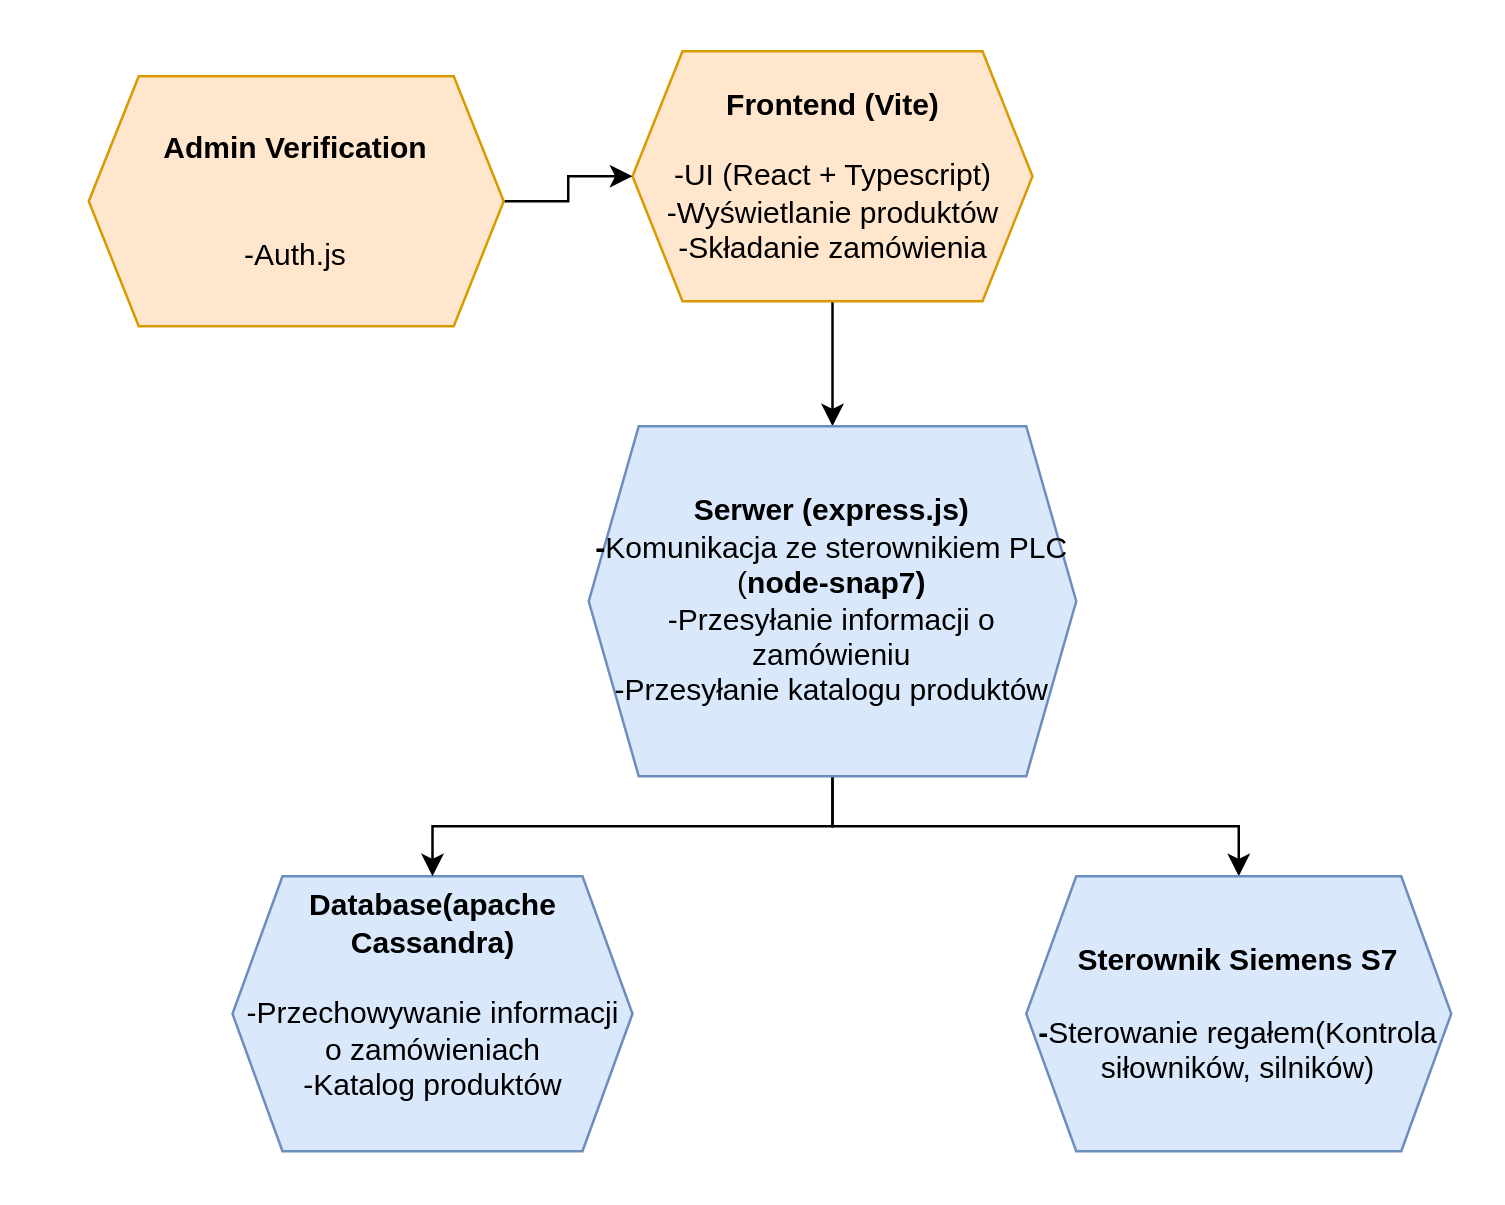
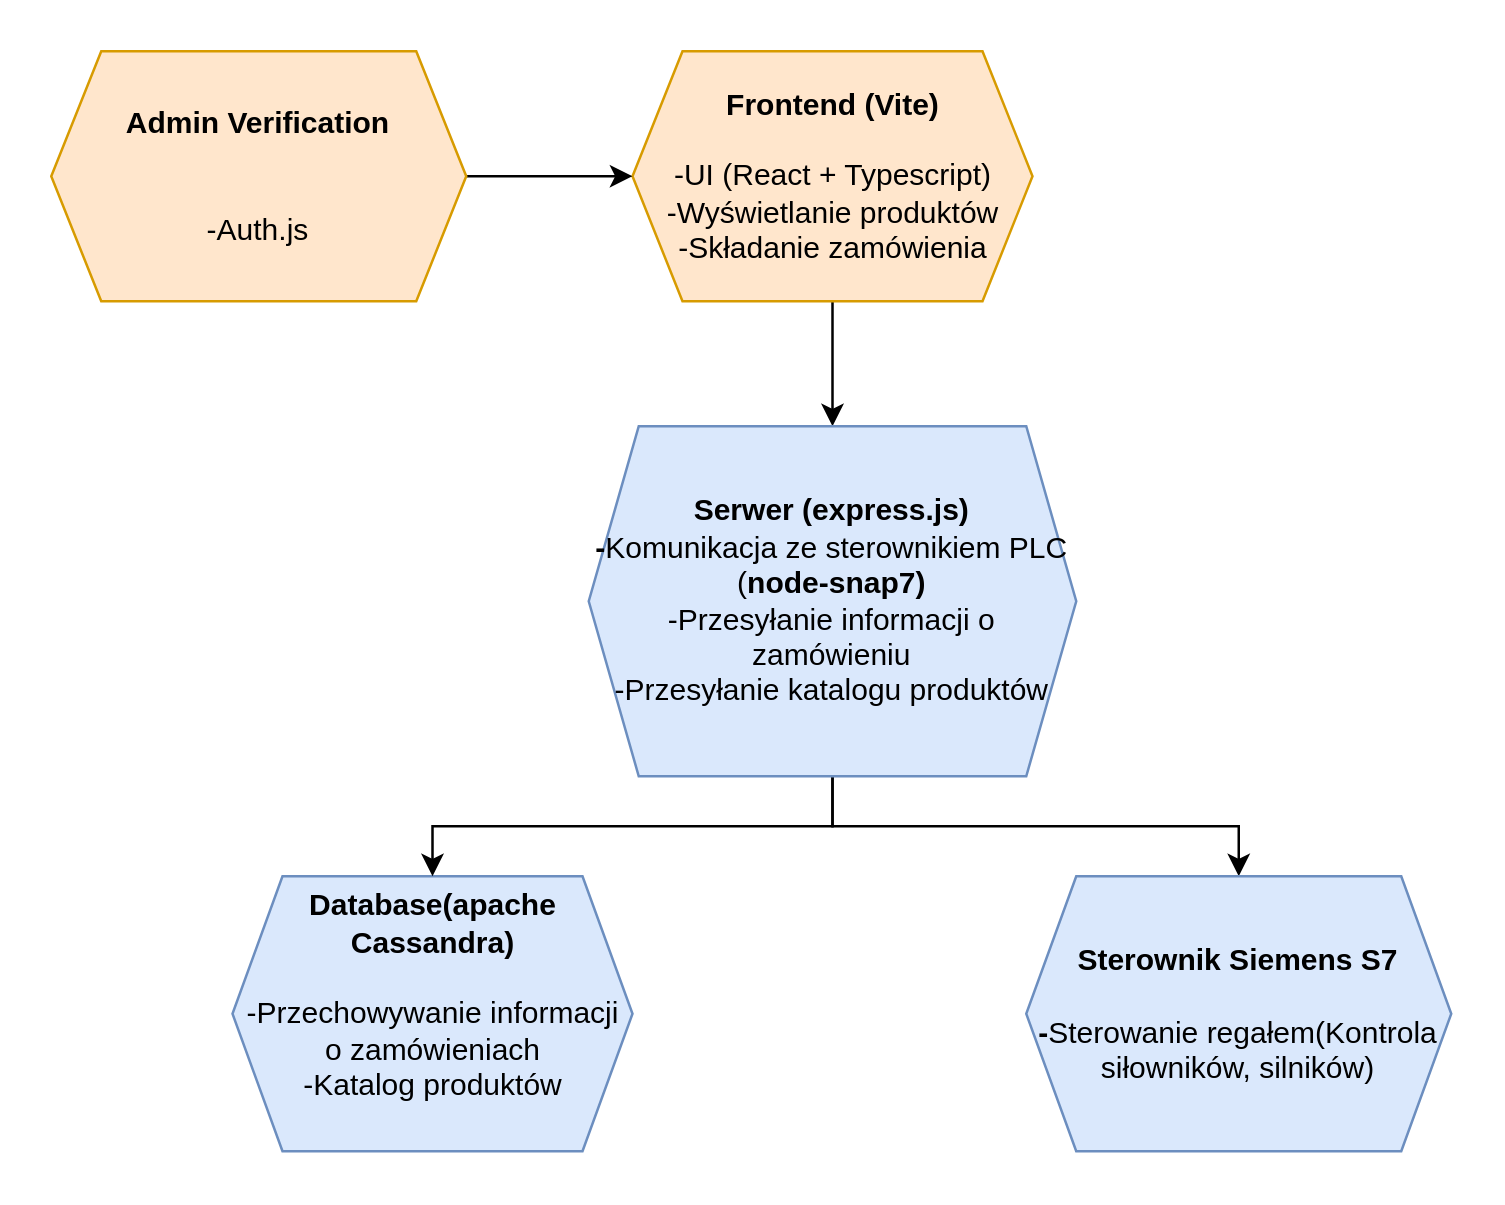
  <mxCell id="0" />
  <mxCell id="1" parent="0" />
  <mxCell id="2" value="" style="edgeStyle=orthogonalEdgeStyle;rounded=0;orthogonalLoop=1;jettySize=auto;html=1;" edge="1" parent="1" source="3" target="9"><mxGeometry relative="1" as="geometry" /></mxCell>
  <mxCell id="3" value="&lt;b&gt;Frontend (Vite)&lt;/b&gt;&lt;div&gt;&lt;b&gt;&lt;br&gt;&lt;/b&gt;&lt;div&gt;-UI (React + Typescript)&lt;/div&gt;&lt;div&gt;-Wyświetlanie produktów&lt;/div&gt;&lt;/div&gt;&lt;div&gt;-Składanie zamówienia&lt;/div&gt;" style="shape=hexagon;perimeter=hexagonPerimeter2;whiteSpace=wrap;html=1;fixedSize=1;fillColor=#ffe6cc;strokeColor=#d79b00;" vertex="1" parent="1"><mxGeometry x="252.5" y="20" width="160" height="100" as="geometry" /></mxCell>
  <mxCell id="4" value="" style="edgeStyle=orthogonalEdgeStyle;rounded=0;orthogonalLoop=1;jettySize=auto;html=1;" edge="1" parent="1" source="5" target="3"><mxGeometry relative="1" as="geometry" /></mxCell>
- <mxCell id="5" value="&lt;b&gt;Admin Verification&lt;/b&gt;&lt;div&gt;&lt;b&gt;&lt;br&gt;&lt;/b&gt;&lt;div&gt;&lt;b&gt;&lt;br&gt;&lt;/b&gt;&lt;/div&gt;&lt;div&gt;-Auth.js&lt;/div&gt;&lt;/div&gt;" style="shape=hexagon;perimeter=hexagonPerimeter2;whiteSpace=wrap;html=1;fixedSize=1;fillColor=#ffe6cc;strokeColor=#d79b00;" vertex="1" parent="1"><mxGeometry x="35" y="30" width="166" height="100" as="geometry" /></mxCell>
+ <mxCell id="5" value="&lt;b&gt;Admin Verification&lt;/b&gt;&lt;div&gt;&lt;b&gt;&lt;br&gt;&lt;/b&gt;&lt;div&gt;&lt;b&gt;&lt;br&gt;&lt;/b&gt;&lt;/div&gt;&lt;div&gt;-Auth.js&lt;/div&gt;&lt;/div&gt;" style="shape=hexagon;perimeter=hexagonPerimeter2;whiteSpace=wrap;html=1;fixedSize=1;fillColor=#ffe6cc;strokeColor=#d79b00;" vertex="1" parent="1"><mxGeometry x="20" y="20" width="166" height="100" as="geometry" /></mxCell>
  <mxCell id="6" value="&lt;b&gt;Database(apache Cassandra)&lt;/b&gt;&lt;div&gt;&lt;br&gt;&lt;/div&gt;&lt;div&gt;-Przechowywanie informacji o zamówieniach&lt;/div&gt;&lt;div&gt;-Katalog produktów&lt;/div&gt;&lt;div&gt;&lt;br&gt;&lt;/div&gt;" style="shape=hexagon;perimeter=hexagonPerimeter2;whiteSpace=wrap;html=1;fixedSize=1;fillColor=#dae8fc;strokeColor=#6c8ebf;" vertex="1" parent="1"><mxGeometry x="92.5" y="350" width="160" height="110" as="geometry" /></mxCell>
  <mxCell id="7" style="edgeStyle=orthogonalEdgeStyle;rounded=0;orthogonalLoop=1;jettySize=auto;html=1;entryX=0.5;entryY=0;entryDx=0;entryDy=0;" edge="1" parent="1" source="9" target="6"><mxGeometry relative="1" as="geometry" /></mxCell>
  <mxCell id="8" style="edgeStyle=orthogonalEdgeStyle;rounded=0;orthogonalLoop=1;jettySize=auto;html=1;entryX=0.5;entryY=0;entryDx=0;entryDy=0;" edge="1" parent="1" source="9" target="10"><mxGeometry relative="1" as="geometry" /></mxCell>
  <mxCell id="9" value="&lt;div&gt;&lt;b&gt;Serwer (express.js)&lt;/b&gt;&lt;/div&gt;&lt;div&gt;&lt;b&gt;-&lt;/b&gt;Komunikacja ze sterownikiem PLC (&lt;b&gt;node-snap7)&lt;/b&gt;&lt;/div&gt;&lt;div&gt;-Przesyłanie informacji o zamówieniu&lt;/div&gt;&lt;div&gt;-Przesyłanie katalogu produktów&lt;/div&gt;" style="shape=hexagon;perimeter=hexagonPerimeter2;whiteSpace=wrap;html=1;fixedSize=1;fillColor=#dae8fc;strokeColor=#6c8ebf;" vertex="1" parent="1"><mxGeometry x="235" y="170" width="195" height="140" as="geometry" /></mxCell>
  <mxCell id="10" value="&lt;b&gt;Sterownik Siemens S7&lt;/b&gt;&lt;div&gt;&lt;br&gt;&lt;/div&gt;&lt;div&gt;&lt;b&gt;-&lt;/b&gt;Sterowanie regałem(Kontrola siłowników, silników)&lt;/div&gt;" style="shape=hexagon;perimeter=hexagonPerimeter2;whiteSpace=wrap;html=1;fixedSize=1;fillColor=#dae8fc;strokeColor=#6c8ebf;" vertex="1" parent="1"><mxGeometry x="410" y="350" width="170" height="110" as="geometry" /></mxCell>
